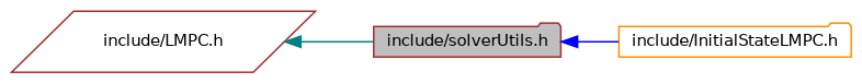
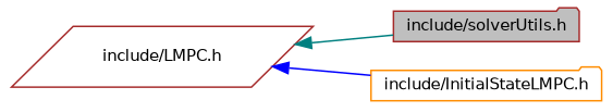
  digraph {
    fontname="DejaVu Sans"
    rankdir=LR
    node [color=brown fillcolor=white fontname="DejaVu Sans" fontsize=10 shape=folder style=filled]
    edge [dir=back fontname="DejaVu Sans" fontsize=10 labelfontname=Helvetica labelfontsize=10 style=solid]
    n1 [fillcolor=grey75 fontcolor=black height=0.2 label="include/solverUtils.h" width=0.4]
    n2 [height=0.2 label="include/LMPC.h" shape=parallelogram width=0.4]
    n3 [color=darkorange height=0.2 label="include/InitialStateLMPC.h" width=0.4]
    n2 -> n1 [color=teal]
-   n1 -> n3 [color=blue]
+   n2 -> n3 [color=blue]
  }
